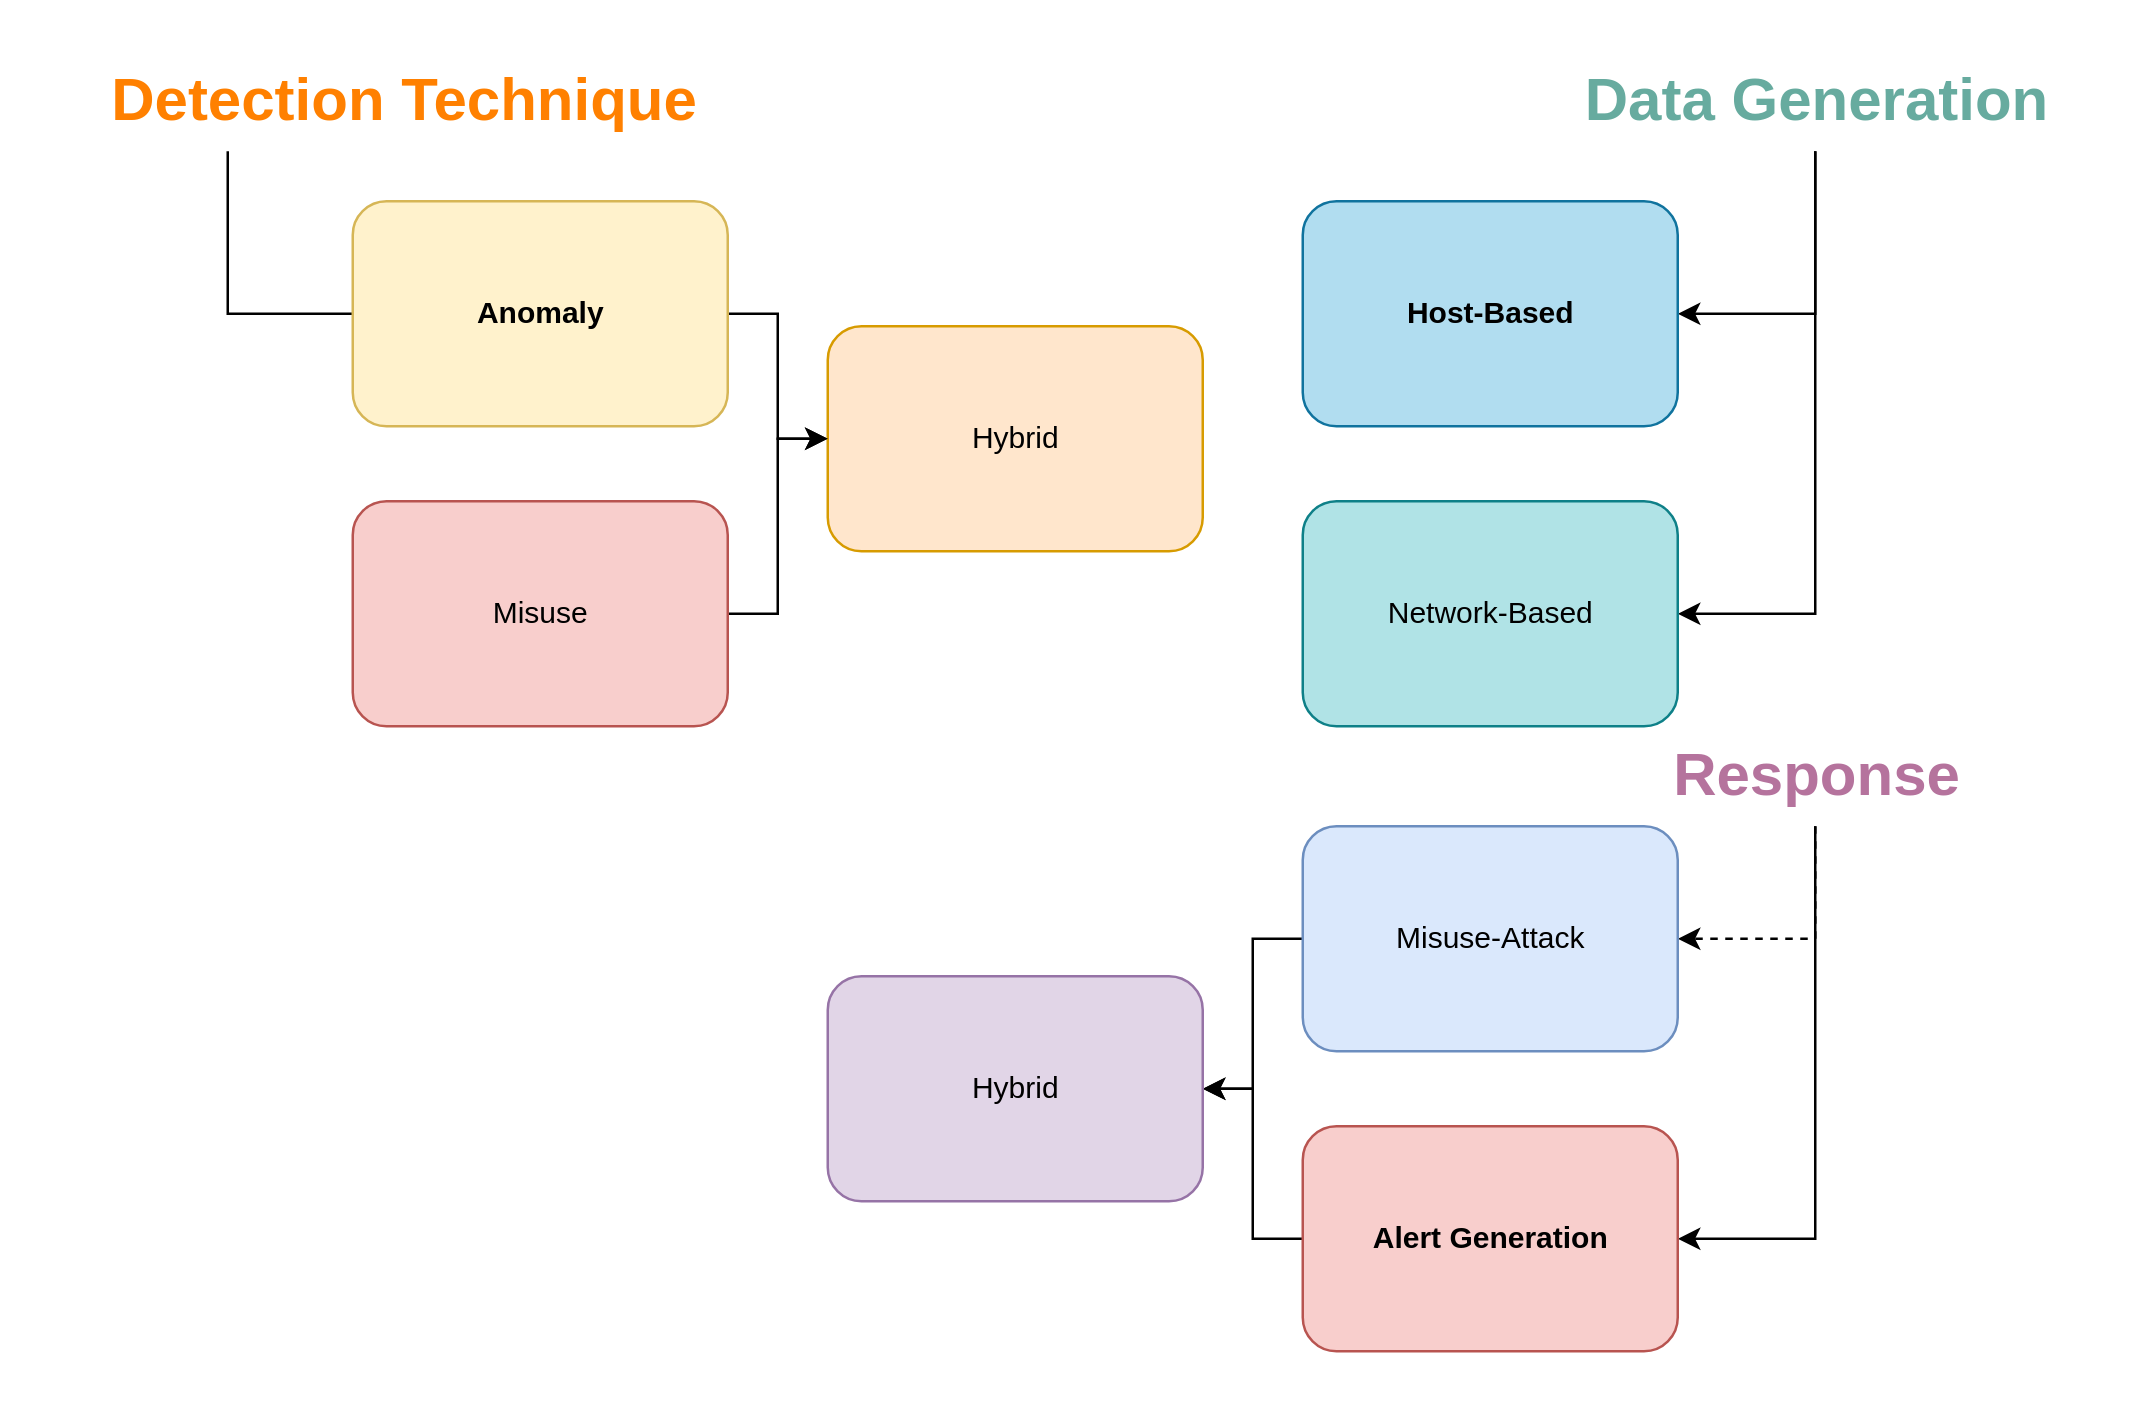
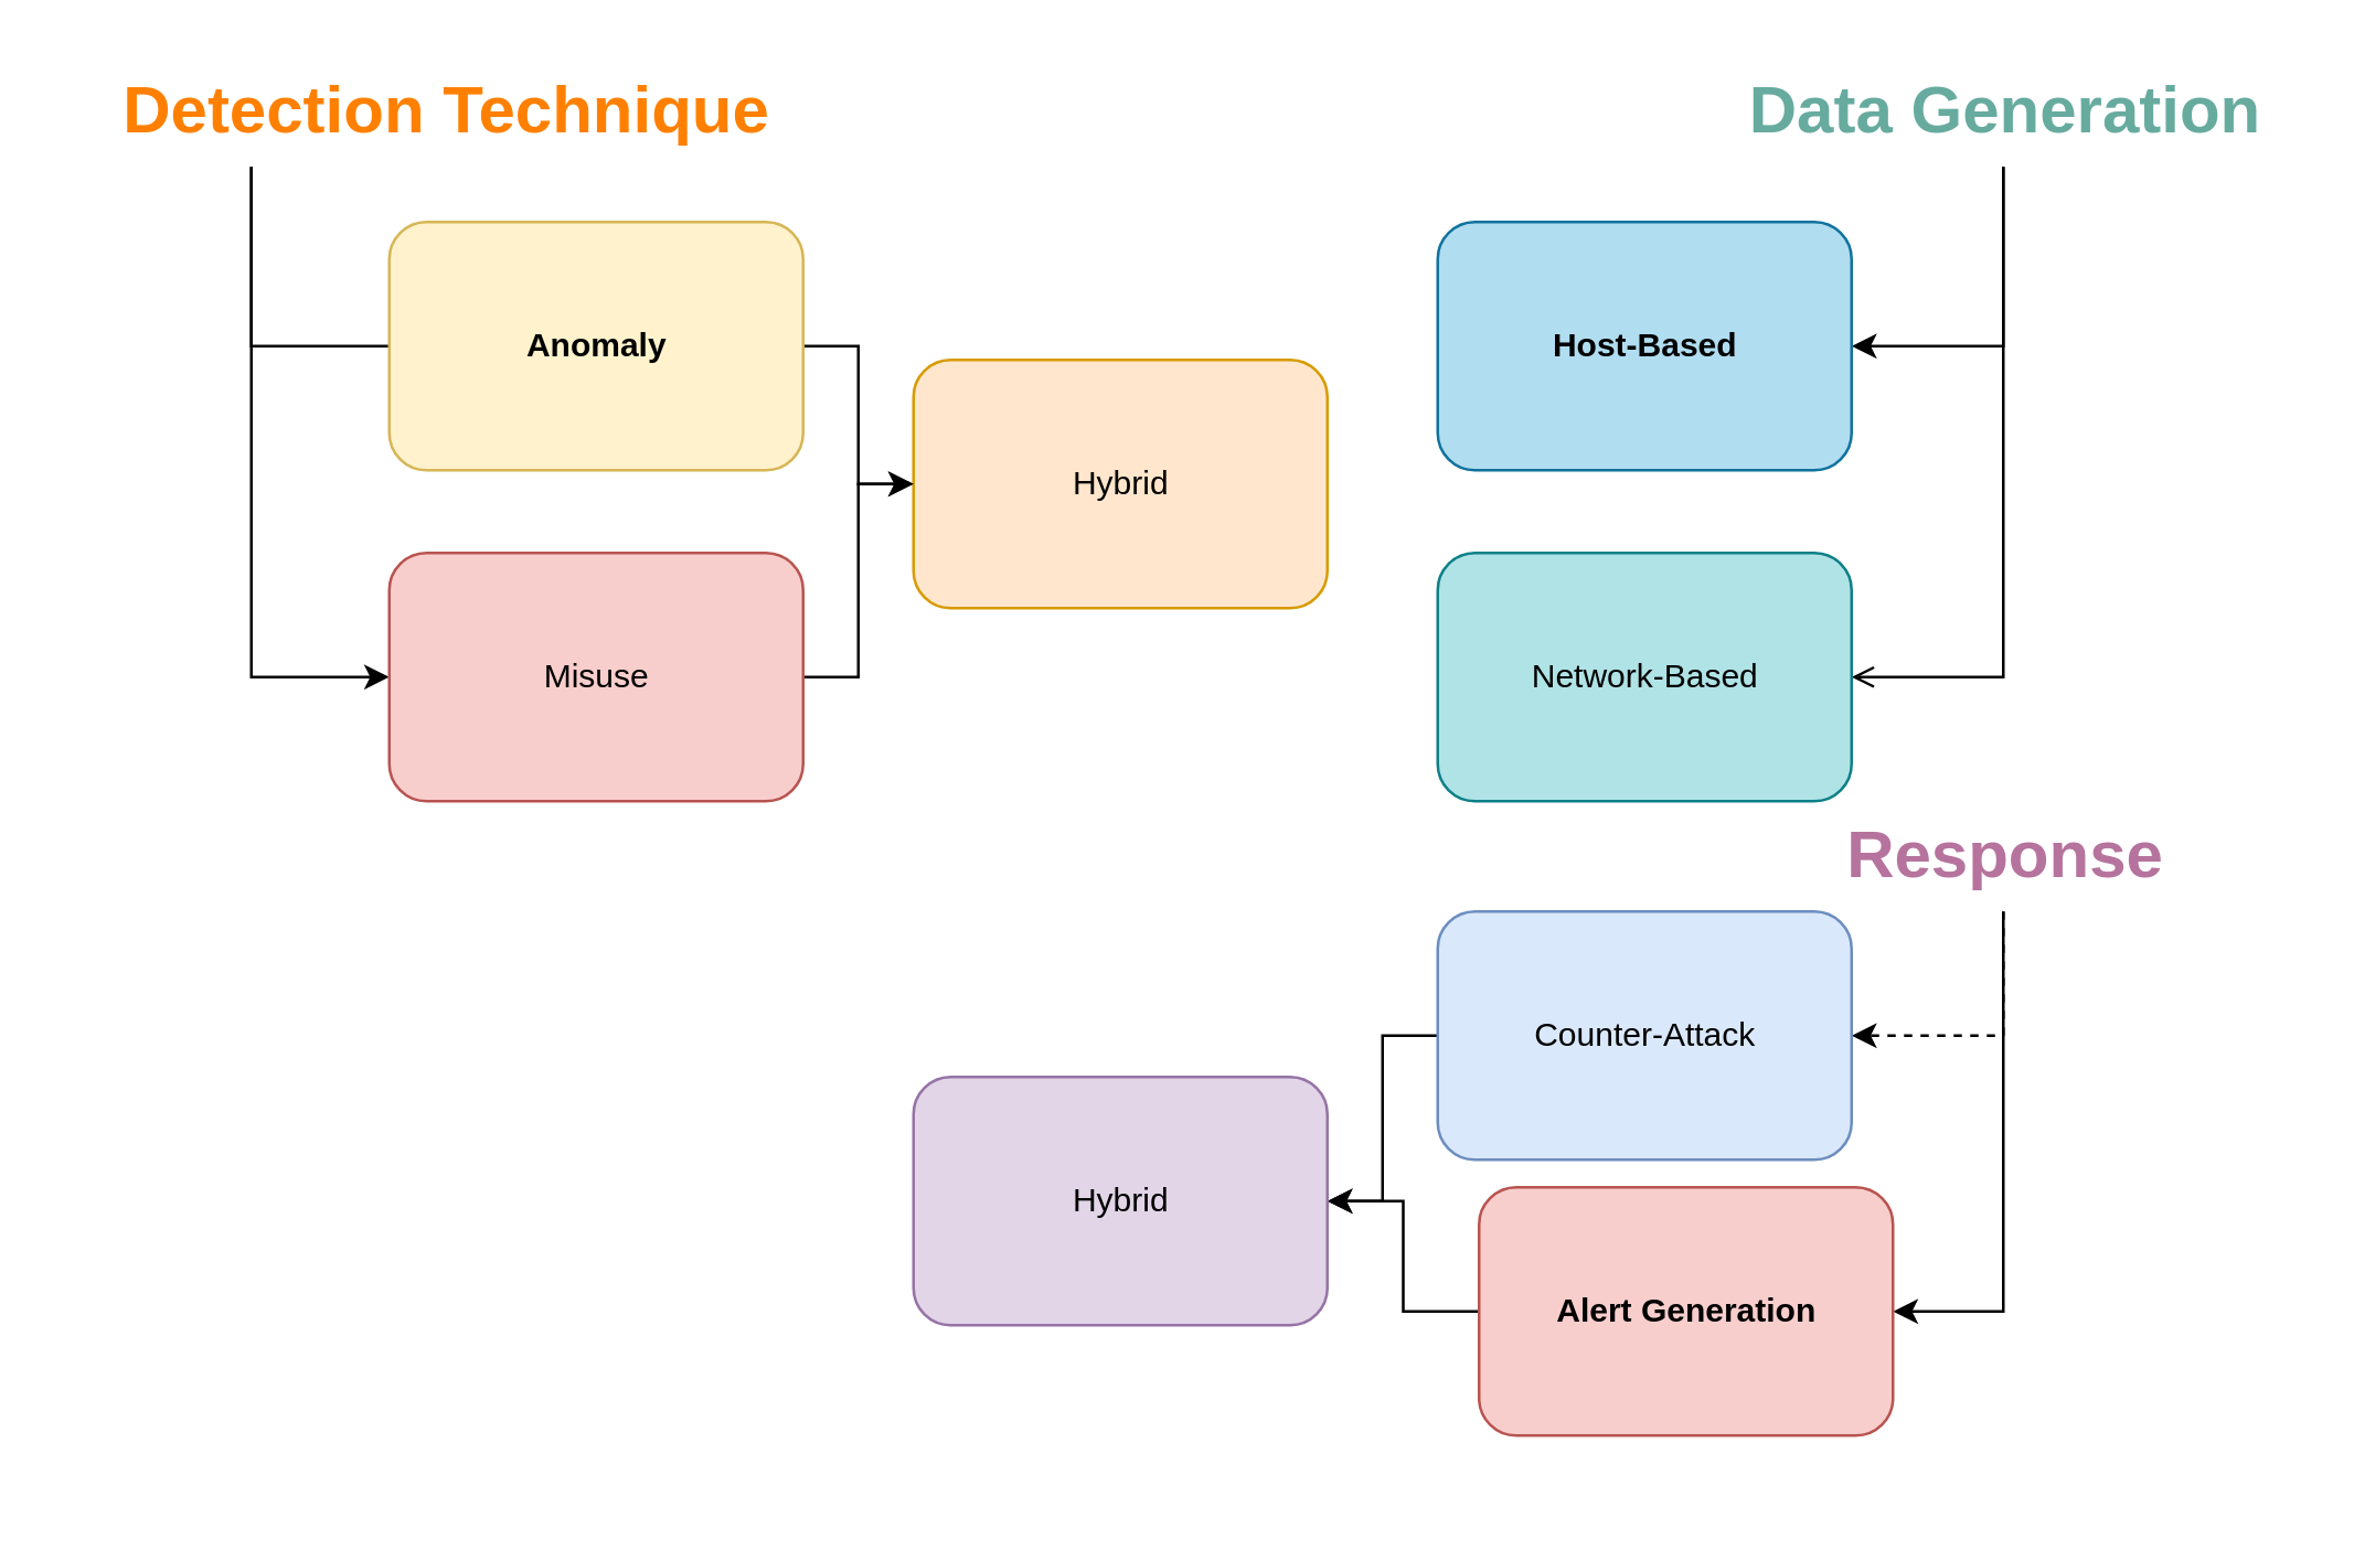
  <mxCell id="0" />
  <mxCell id="1" parent="0" />
  <mxCell id="2" style="edgeStyle=orthogonalEdgeStyle;rounded=0;orthogonalLoop=1;jettySize=auto;html=1;exitX=0.25;exitY=1;exitDx=0;exitDy=0;entryX=0;entryY=0.5;entryDx=0;entryDy=0;endArrow=none;" edge="1" parent="1" source="4" target="12"><mxGeometry relative="1" as="geometry" /></mxCell>
+ <mxCell id="3" style="edgeStyle=orthogonalEdgeStyle;rounded=0;orthogonalLoop=1;jettySize=auto;html=1;exitX=0.25;exitY=1;exitDx=0;exitDy=0;entryX=0;entryY=0.5;entryDx=0;entryDy=0;" edge="1" parent="1" source="4" target="21"><mxGeometry relative="1" as="geometry" /></mxCell>
  <mxCell id="4" value="Detection Technique" style="text;strokeColor=none;fillColor=none;html=1;fontSize=24;fontStyle=1;verticalAlign=middle;align=center;fontColor=#FF8000;" parent="1" vertex="1"><mxGeometry x="20.5" y="20" width="280" height="40" as="geometry" /></mxCell>
  <mxCell id="5" style="edgeStyle=orthogonalEdgeStyle;rounded=0;orthogonalLoop=1;jettySize=auto;html=1;exitX=0.5;exitY=1;exitDx=0;exitDy=0;entryX=1;entryY=0.5;entryDx=0;entryDy=0;" parent="1" source="7" target="9" edge="1"><mxGeometry relative="1" as="geometry" /></mxCell>
- <mxCell id="6" style="edgeStyle=orthogonalEdgeStyle;rounded=0;orthogonalLoop=1;jettySize=auto;html=1;exitX=0.5;exitY=1;exitDx=0;exitDy=0;entryX=1;entryY=0.5;entryDx=0;entryDy=0;" parent="1" source="7" target="8" edge="1"><mxGeometry relative="1" as="geometry" /></mxCell>
+ <mxCell id="6" style="edgeStyle=orthogonalEdgeStyle;rounded=0;orthogonalLoop=1;jettySize=auto;html=1;exitX=0.5;exitY=1;exitDx=0;exitDy=0;entryX=1;entryY=0.5;entryDx=0;entryDy=0;endArrow=open;" parent="1" source="7" target="8" edge="1"><mxGeometry relative="1" as="geometry" /></mxCell>
  <mxCell id="7" value="&lt;font color=&quot;#67ab9f&quot;&gt;Data Generation&lt;/font&gt;" style="text;strokeColor=none;fillColor=none;html=1;fontSize=24;fontStyle=1;verticalAlign=middle;align=center;fontColor=#9933FF;" parent="1" vertex="1"><mxGeometry x="620.5" y="20" width="210" height="40" as="geometry" /></mxCell>
  <mxCell id="8" value="Network-Based" style="rounded=1;whiteSpace=wrap;html=1;align=center;fillColor=#b0e3e6;strokeColor=#0e8088;" parent="1" vertex="1"><mxGeometry x="520.5" y="200" width="150" height="90" as="geometry" /></mxCell>
  <mxCell id="9" value="Host-Based" style="rounded=1;whiteSpace=wrap;html=1;align=center;fillColor=#b1ddf0;strokeColor=#10739e;fontStyle=1" parent="1" vertex="1"><mxGeometry x="520.5" y="80" width="150" height="90" as="geometry" /></mxCell>
  <mxCell id="10" value="Hybrid" style="rounded=1;whiteSpace=wrap;html=1;align=center;fillColor=#ffe6cc;strokeColor=#d79b00;" parent="1" vertex="1"><mxGeometry x="330.5" y="130" width="150" height="90" as="geometry" /></mxCell>
  <mxCell id="11" style="edgeStyle=orthogonalEdgeStyle;rounded=0;orthogonalLoop=1;jettySize=auto;html=1;exitX=1;exitY=0.5;exitDx=0;exitDy=0;entryX=0;entryY=0.5;entryDx=0;entryDy=0;" edge="1" parent="1" source="12" target="10"><mxGeometry relative="1" as="geometry" /></mxCell>
  <mxCell id="12" value="Anomaly" style="rounded=1;whiteSpace=wrap;html=1;align=center;fillColor=#fff2cc;strokeColor=#d6b656;fontStyle=1" parent="1" vertex="1"><mxGeometry x="140.5" y="80" width="150" height="90" as="geometry" /></mxCell>
  <mxCell id="13" style="edgeStyle=orthogonalEdgeStyle;rounded=0;orthogonalLoop=1;jettySize=auto;html=1;exitX=0.5;exitY=1;exitDx=0;exitDy=0;entryX=1;entryY=0.5;entryDx=0;entryDy=0;dashed=1;" parent="1" source="15" target="19" edge="1"><mxGeometry relative="1" as="geometry" /></mxCell>
  <mxCell id="14" style="edgeStyle=orthogonalEdgeStyle;rounded=0;orthogonalLoop=1;jettySize=auto;html=1;exitX=0.5;exitY=1;exitDx=0;exitDy=0;entryX=1;entryY=0.5;entryDx=0;entryDy=0;" parent="1" source="15" target="17" edge="1"><mxGeometry relative="1" as="geometry" /></mxCell>
  <mxCell id="15" value="&lt;font color=&quot;#b5739d&quot;&gt;Response&lt;/font&gt;" style="text;strokeColor=none;fillColor=none;html=1;fontSize=24;fontStyle=1;verticalAlign=middle;align=center;fontColor=#00CCCC;" parent="1" vertex="1"><mxGeometry x="650.5" y="290" width="150" height="40" as="geometry" /></mxCell>
  <mxCell id="16" style="edgeStyle=orthogonalEdgeStyle;rounded=0;orthogonalLoop=1;jettySize=auto;html=1;exitX=0;exitY=0.5;exitDx=0;exitDy=0;" edge="1" parent="1" source="17" target="22"><mxGeometry relative="1" as="geometry" /></mxCell>
- <mxCell id="17" value="Alert Generation" style="rounded=1;whiteSpace=wrap;html=1;align=center;fillColor=#f8cecc;strokeColor=#b85450;fontStyle=1" parent="1" vertex="1"><mxGeometry x="520.5" y="450" width="150" height="90" as="geometry" /></mxCell>
+ <mxCell id="17" value="Alert Generation" style="rounded=1;whiteSpace=wrap;html=1;align=center;fillColor=#f8cecc;strokeColor=#b85450;fontStyle=1" parent="1" vertex="1"><mxGeometry x="535.5" y="430" width="150" height="90" as="geometry" /></mxCell>
  <mxCell id="18" style="edgeStyle=orthogonalEdgeStyle;rounded=0;orthogonalLoop=1;jettySize=auto;html=1;exitX=0;exitY=0.5;exitDx=0;exitDy=0;entryX=1;entryY=0.5;entryDx=0;entryDy=0;" edge="1" parent="1" source="19" target="22"><mxGeometry relative="1" as="geometry" /></mxCell>
- <mxCell id="19" value="Misuse-Attack" style="rounded=1;whiteSpace=wrap;html=1;align=center;fillColor=#dae8fc;strokeColor=#6c8ebf;" parent="1" vertex="1"><mxGeometry x="520.5" y="330" width="150" height="90" as="geometry" /></mxCell>
+ <mxCell id="19" value="Counter-Attack" style="rounded=1;whiteSpace=wrap;html=1;align=center;fillColor=#dae8fc;strokeColor=#6c8ebf;" parent="1" vertex="1"><mxGeometry x="520.5" y="330" width="150" height="90" as="geometry" /></mxCell>
  <mxCell id="20" style="edgeStyle=orthogonalEdgeStyle;rounded=0;orthogonalLoop=1;jettySize=auto;html=1;exitX=1;exitY=0.5;exitDx=0;exitDy=0;entryX=0;entryY=0.5;entryDx=0;entryDy=0;" edge="1" parent="1" source="21" target="10"><mxGeometry relative="1" as="geometry" /></mxCell>
  <mxCell id="21" value="Misuse" style="rounded=1;whiteSpace=wrap;html=1;align=center;fillColor=#f8cecc;strokeColor=#b85450;" parent="1" vertex="1"><mxGeometry x="140.5" y="200" width="150" height="90" as="geometry" /></mxCell>
  <mxCell id="22" value="Hybrid" style="rounded=1;whiteSpace=wrap;html=1;align=center;fillColor=#e1d5e7;strokeColor=#9673a6;" vertex="1" parent="1"><mxGeometry x="330.5" y="390" width="150" height="90" as="geometry" /></mxCell>
